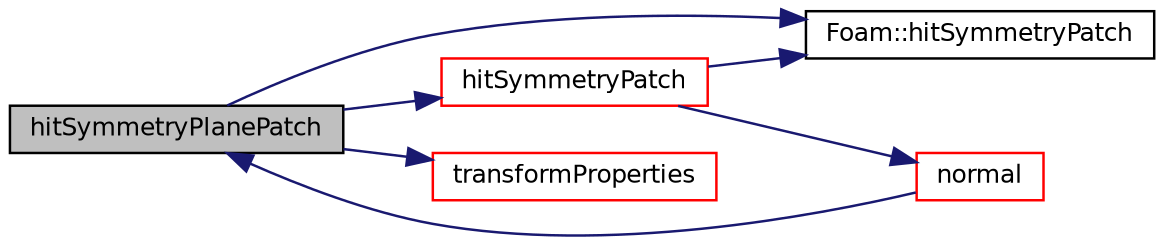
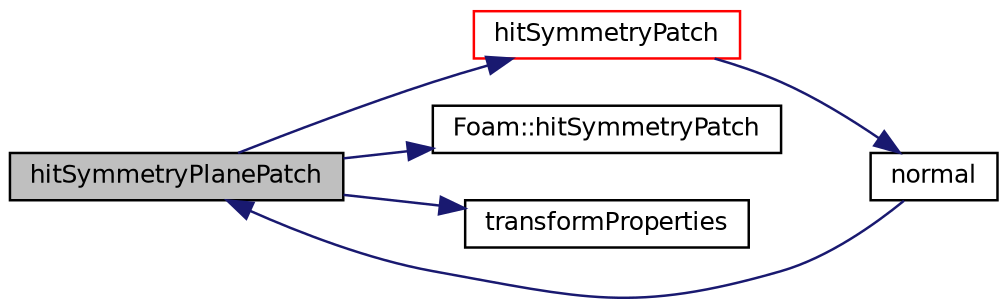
  digraph {
    rankdir=LR
    node [color=black fontname=Helvetica fontsize=10 shape=record]
    edge [color=midnightblue fontname=Helvetica fontsize=10 labelfontname=Helvetica labelfontsize=10 style=solid]
    n1 [fillcolor=grey75 fontcolor=black height=0.2 label=hitSymmetryPlanePatch style=filled width=0.4]
    n2 [color=red height=0.2 label=hitSymmetryPatch width=0.4]
    n3 [height=0.2 label="Foam::hitSymmetryPatch" width=0.4]
-   n4 [color=red height=0.2 label=transformProperties width=0.4]
-   n5 [color=red height=0.2 label=normal width=0.4]
+   n4 [height=0.2 label=transformProperties width=0.4]
+   n5 [height=0.2 label=normal width=0.4]
    n1 -> n2
    n1 -> n3
    n1 -> n4
-   n2 -> n3
    n2 -> n5
    n5 -> n1
  }
